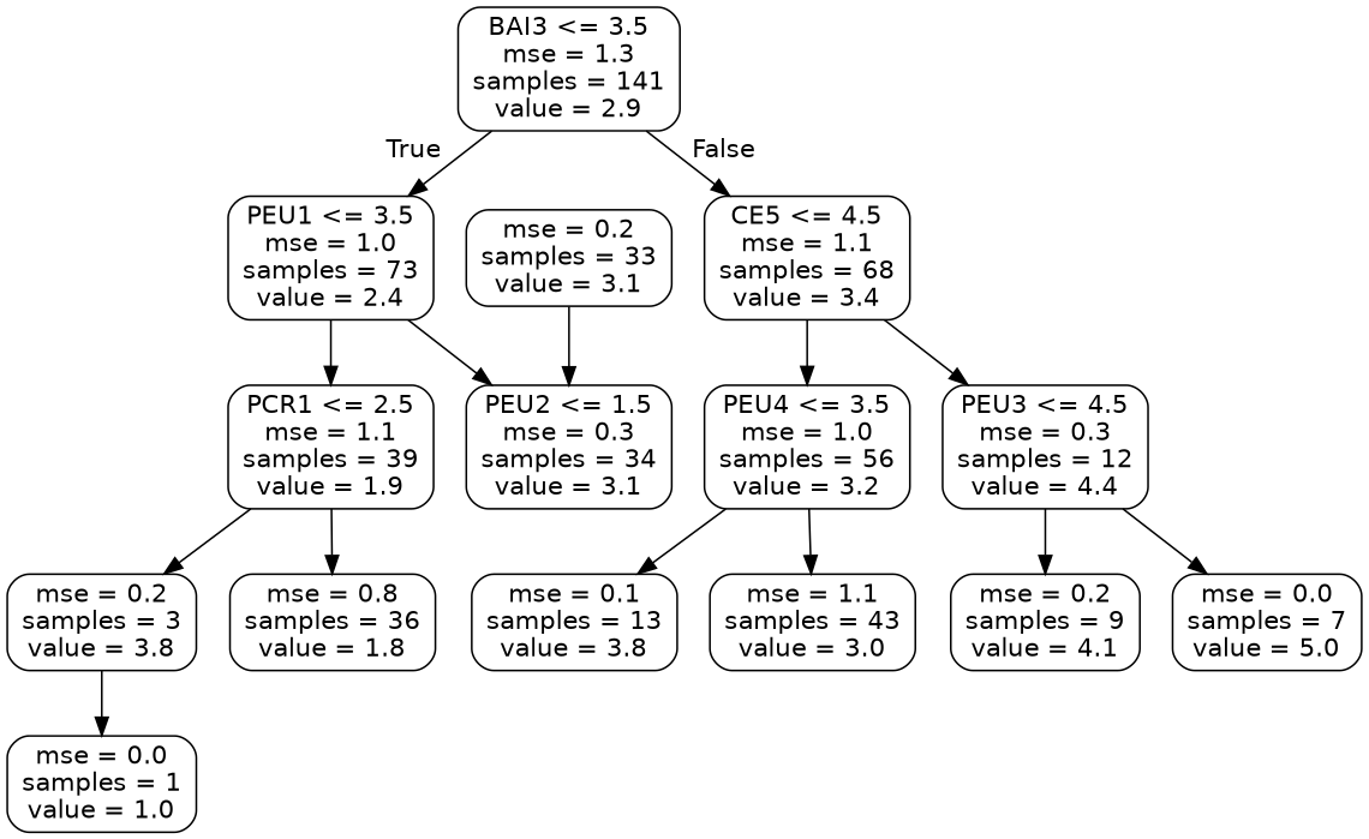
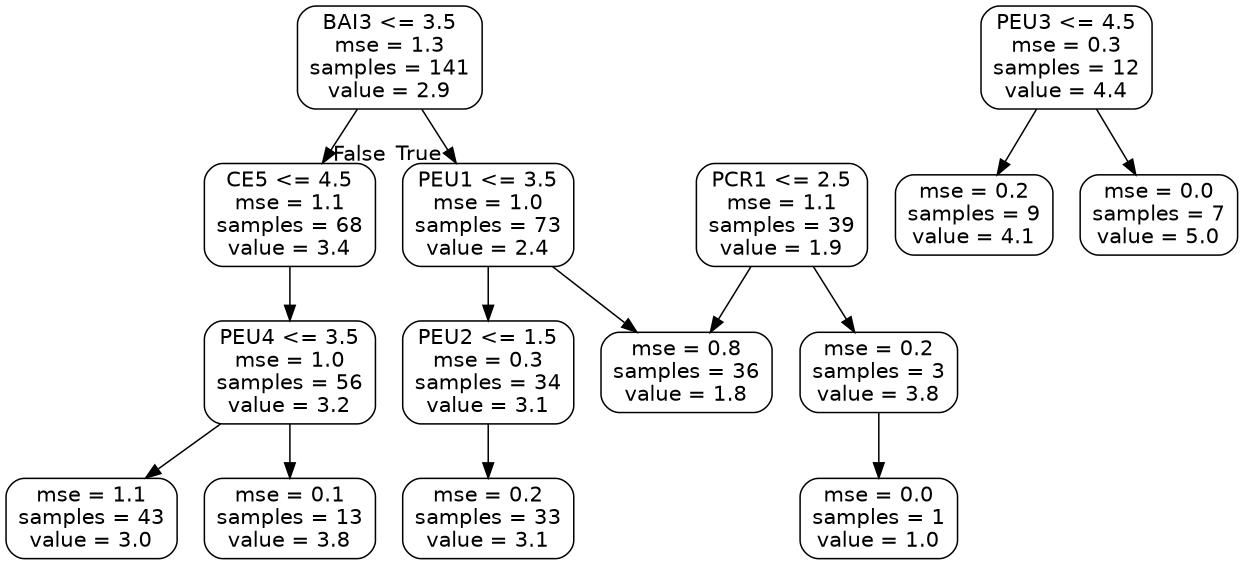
  digraph {
    node [color=black fontname=helvetica shape=box style=rounded]
    edge [fontname=helvetica]
    n1 [label="BAI3 <= 3.5\nmse = 1.3\nsamples = 141\nvalue = 2.9"]
    n2 [label="PEU1 <= 3.5\nmse = 1.0\nsamples = 73\nvalue = 2.4"]
    n3 [label="CE5 <= 4.5\nmse = 1.1\nsamples = 68\nvalue = 3.4"]
    n4 [label="PEU2 <= 1.5\nmse = 0.3\nsamples = 34\nvalue = 3.1"]
    n5 [label="PCR1 <= 2.5\nmse = 1.1\nsamples = 39\nvalue = 1.9"]
    n6 [label="PEU4 <= 3.5\nmse = 1.0\nsamples = 56\nvalue = 3.2"]
    n7 [label="PEU3 <= 4.5\nmse = 0.3\nsamples = 12\nvalue = 4.4"]
    n8 [label="mse = 0.2\nsamples = 33\nvalue = 3.1"]
    n9 [label="mse = 0.2\nsamples = 3\nvalue = 3.8"]
    n10 [label="mse = 0.8\nsamples = 36\nvalue = 1.8"]
    n11 [label="mse = 0.0\nsamples = 1\nvalue = 1.0"]
    n12 [label="mse = 0.1\nsamples = 13\nvalue = 3.8"]
    n13 [label="mse = 1.1\nsamples = 43\nvalue = 3.0"]
    n14 [label="mse = 0.2\nsamples = 9\nvalue = 4.1"]
    n15 [label="mse = 0.0\nsamples = 7\nvalue = 5.0"]
    n1 -> n2 [headlabel=True labelangle=45 labeldistance=2.5]
    n1 -> n3 [headlabel=False labelangle=-45 labeldistance=2.5]
    n2 -> n4
-   n2 -> n5
+   n2 -> n10
    n3 -> n6
-   n3 -> n7
-   n8 -> n4
+   n4 -> n8
    n5 -> n9
    n5 -> n10
    n6 -> n12
    n6 -> n13
    n7 -> n14
    n7 -> n15
    n9 -> n11
  }
